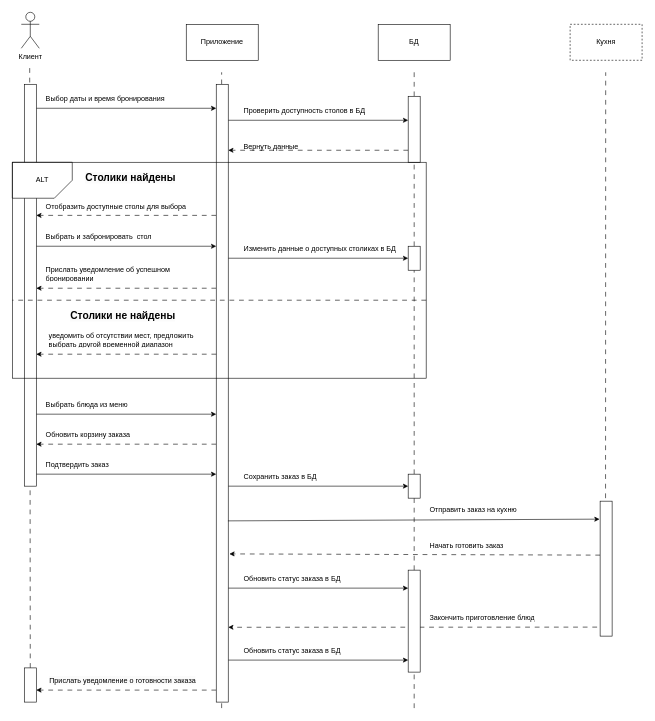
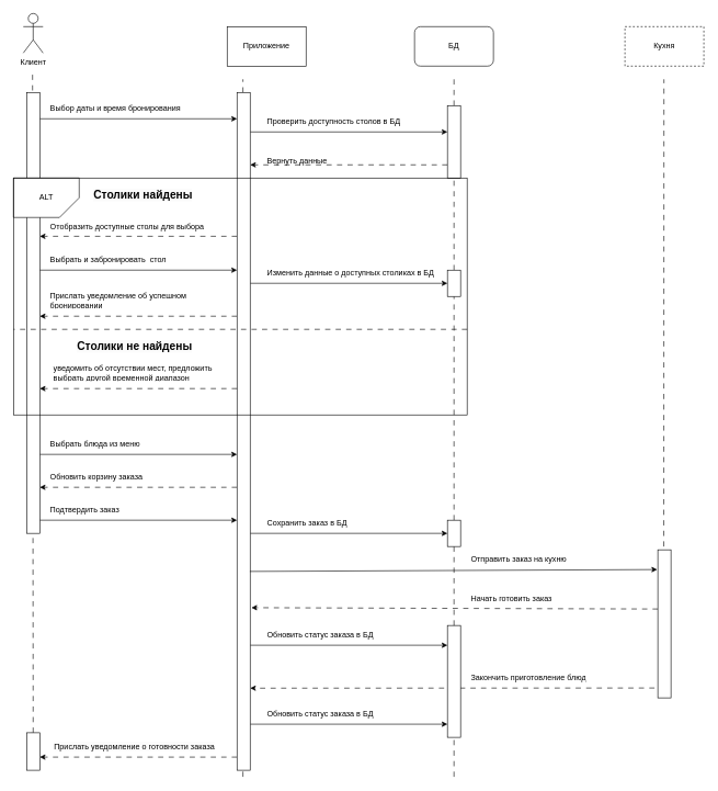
  <mxCell id="0" />
  <mxCell id="1" parent="0" />
  <mxCell id="2" value="" style="endArrow=none;html=1;rounded=0;dashed=1;dashPattern=8 8;" parent="1" source="52" edge="1"><mxGeometry width="50" height="50" relative="1" as="geometry"><mxPoint x="49" y="980" as="sourcePoint" /><mxPoint x="49" y="110" as="targetPoint" /></mxGeometry></mxCell>
  <mxCell id="3" value="" style="endArrow=none;html=1;rounded=0;dashed=1;dashPattern=8 8;" parent="1" edge="1"><mxGeometry width="50" height="50" relative="1" as="geometry"><mxPoint x="369" y="1180" as="sourcePoint" /><mxPoint x="369" y="120" as="targetPoint" /></mxGeometry></mxCell>
  <mxCell id="4" value="Клиент" style="shape=umlActor;verticalLabelPosition=bottom;verticalAlign=top;html=1;outlineConnect=0;" parent="1" vertex="1"><mxGeometry x="35" y="20" width="30" height="60" as="geometry" /></mxCell>
- <mxCell id="5" value="Приложение" style="rounded=0;whiteSpace=wrap;html=1;" parent="1" vertex="1"><mxGeometry x="310" y="40" width="120" height="60" as="geometry" /></mxCell>
+ <mxCell id="5" value="Приложение" style="rounded=0;whiteSpace=wrap;html=1;" parent="1" vertex="1"><mxGeometry x="345" y="40" width="120" height="60" as="geometry" /></mxCell>
  <mxCell id="6" value="" style="endArrow=classic;html=1;rounded=0;" parent="1" edge="1"><mxGeometry width="50" height="50" relative="1" as="geometry"><mxPoint x="60" y="180" as="sourcePoint" /><mxPoint x="360" y="180" as="targetPoint" /></mxGeometry></mxCell>
  <mxCell id="7" value="Выбор даты и время бронирования&amp;nbsp;" style="text;strokeColor=none;fillColor=none;align=left;verticalAlign=middle;spacingLeft=4;spacingRight=4;overflow=hidden;points=[[0,0.5],[1,0.5]];portConstraint=eastwest;rotatable=0;whiteSpace=wrap;html=1;" parent="1" vertex="1"><mxGeometry x="70" y="150" width="250" height="30" as="geometry" /></mxCell>
- <mxCell id="8" value="БД" style="rounded=0;whiteSpace=wrap;html=1;" parent="1" vertex="1"><mxGeometry x="630" y="40" width="120" height="60" as="geometry" /></mxCell>
+ <mxCell id="8" value="БД" style="whiteSpace=wrap;html=1;rounded=1;" parent="1" vertex="1"><mxGeometry x="630" y="40" width="120" height="60" as="geometry" /></mxCell>
  <mxCell id="9" value="" style="endArrow=none;html=1;rounded=0;dashed=1;dashPattern=8 8;" parent="1" source="46" edge="1"><mxGeometry width="50" height="50" relative="1" as="geometry"><mxPoint x="690" y="985" as="sourcePoint" /><mxPoint x="690" y="115" as="targetPoint" /></mxGeometry></mxCell>
  <mxCell id="10" value="" style="endArrow=classic;html=1;rounded=0;" parent="1" edge="1"><mxGeometry width="50" height="50" relative="1" as="geometry"><mxPoint x="380" y="200" as="sourcePoint" /><mxPoint x="680" y="200" as="targetPoint" /></mxGeometry></mxCell>
  <mxCell id="11" value="Проверить доступность столов в БД" style="text;strokeColor=none;fillColor=none;align=left;verticalAlign=middle;spacingLeft=4;spacingRight=4;overflow=hidden;points=[[0,0.5],[1,0.5]];portConstraint=eastwest;rotatable=0;whiteSpace=wrap;html=1;" parent="1" vertex="1"><mxGeometry x="400" y="170" width="230" height="30" as="geometry" /></mxCell>
  <mxCell id="12" value="" style="endArrow=classic;html=1;rounded=0;dashed=1;dashPattern=8 8;" parent="1" edge="1"><mxGeometry width="50" height="50" relative="1" as="geometry"><mxPoint x="680" y="250" as="sourcePoint" /><mxPoint x="380" y="250" as="targetPoint" /></mxGeometry></mxCell>
  <mxCell id="13" value="Вернуть данные" style="text;strokeColor=none;fillColor=none;align=left;verticalAlign=middle;spacingLeft=4;spacingRight=4;overflow=hidden;points=[[0,0.5],[1,0.5]];portConstraint=eastwest;rotatable=0;whiteSpace=wrap;html=1;" parent="1" vertex="1"><mxGeometry x="400" y="230" width="230" height="30" as="geometry" /></mxCell>
  <mxCell id="14" value="" style="endArrow=classic;html=1;rounded=0;dashed=1;dashPattern=8 8;" parent="1" edge="1"><mxGeometry width="50" height="50" relative="1" as="geometry"><mxPoint x="360" y="358.57" as="sourcePoint" /><mxPoint x="60" y="358.57" as="targetPoint" /></mxGeometry></mxCell>
  <mxCell id="15" value="Отобразить доступные столы для выбора" style="text;strokeColor=none;fillColor=none;align=left;verticalAlign=middle;spacingLeft=4;spacingRight=4;overflow=hidden;points=[[0,0.5],[1,0.5]];portConstraint=eastwest;rotatable=0;whiteSpace=wrap;html=1;" parent="1" vertex="1"><mxGeometry x="70" y="330" width="270" height="30" as="geometry" /></mxCell>
  <mxCell id="16" value="" style="endArrow=classic;html=1;rounded=0;" parent="1" edge="1"><mxGeometry width="50" height="50" relative="1" as="geometry"><mxPoint x="60" y="410" as="sourcePoint" /><mxPoint x="360" y="410" as="targetPoint" /></mxGeometry></mxCell>
  <mxCell id="17" value="Выбрать и забронировать&amp;nbsp; стол" style="text;strokeColor=none;fillColor=none;align=left;verticalAlign=middle;spacingLeft=4;spacingRight=4;overflow=hidden;points=[[0,0.5],[1,0.5]];portConstraint=eastwest;rotatable=0;whiteSpace=wrap;html=1;" parent="1" vertex="1"><mxGeometry x="70" y="380" width="250" height="30" as="geometry" /></mxCell>
  <mxCell id="18" value="" style="endArrow=classic;html=1;rounded=0;" parent="1" edge="1"><mxGeometry width="50" height="50" relative="1" as="geometry"><mxPoint x="380" y="430" as="sourcePoint" /><mxPoint x="680" y="430" as="targetPoint" /></mxGeometry></mxCell>
  <mxCell id="19" value="Изменить данные о доступных столиках в БД" style="text;strokeColor=none;fillColor=none;align=left;verticalAlign=middle;spacingLeft=4;spacingRight=4;overflow=hidden;points=[[0,0.5],[1,0.5]];portConstraint=eastwest;rotatable=0;whiteSpace=wrap;html=1;" parent="1" vertex="1"><mxGeometry x="400" y="400" width="280" height="30" as="geometry" /></mxCell>
  <mxCell id="20" value="" style="endArrow=classic;html=1;rounded=0;dashed=1;dashPattern=8 8;" parent="1" edge="1"><mxGeometry width="50" height="50" relative="1" as="geometry"><mxPoint x="360" y="480" as="sourcePoint" /><mxPoint x="60" y="480" as="targetPoint" /></mxGeometry></mxCell>
  <mxCell id="21" value="Прислать уведомление об успешном бронировании" style="text;strokeColor=none;fillColor=none;align=left;verticalAlign=middle;spacingLeft=4;spacingRight=4;overflow=hidden;points=[[0,0.5],[1,0.5]];portConstraint=eastwest;rotatable=0;whiteSpace=wrap;html=1;" parent="1" vertex="1"><mxGeometry x="70" y="440" width="280" height="30" as="geometry" /></mxCell>
  <mxCell id="22" value="" style="endArrow=classic;html=1;rounded=0;" parent="1" edge="1"><mxGeometry width="50" height="50" relative="1" as="geometry"><mxPoint x="60" y="690" as="sourcePoint" /><mxPoint x="360" y="690" as="targetPoint" /></mxGeometry></mxCell>
  <mxCell id="23" value="Выбрать блюда из меню" style="text;strokeColor=none;fillColor=none;align=left;verticalAlign=middle;spacingLeft=4;spacingRight=4;overflow=hidden;points=[[0,0.5],[1,0.5]];portConstraint=eastwest;rotatable=0;whiteSpace=wrap;html=1;" parent="1" vertex="1"><mxGeometry x="70" y="660" width="250" height="30" as="geometry" /></mxCell>
  <mxCell id="24" value="" style="endArrow=classic;html=1;rounded=0;" parent="1" edge="1"><mxGeometry width="50" height="50" relative="1" as="geometry"><mxPoint x="380" y="810" as="sourcePoint" /><mxPoint x="680" y="810" as="targetPoint" /></mxGeometry></mxCell>
  <mxCell id="25" value="Обновить корзину заказа" style="text;strokeColor=none;fillColor=none;align=left;verticalAlign=middle;spacingLeft=4;spacingRight=4;overflow=hidden;points=[[0,0.5],[1,0.5]];portConstraint=eastwest;rotatable=0;whiteSpace=wrap;html=1;" parent="1" vertex="1"><mxGeometry x="70" y="710" width="280" height="30" as="geometry" /></mxCell>
  <mxCell id="26" value="Подтвердить заказ&amp;nbsp;" style="text;strokeColor=none;fillColor=none;align=left;verticalAlign=middle;spacingLeft=4;spacingRight=4;overflow=hidden;points=[[0,0.5],[1,0.5]];portConstraint=eastwest;rotatable=0;whiteSpace=wrap;html=1;" parent="1" vertex="1"><mxGeometry x="70" y="760" width="250" height="30" as="geometry" /></mxCell>
  <mxCell id="27" value="" style="endArrow=classic;html=1;rounded=0;" parent="1" edge="1"><mxGeometry width="50" height="50" relative="1" as="geometry"><mxPoint x="60" y="790" as="sourcePoint" /><mxPoint x="360" y="790" as="targetPoint" /></mxGeometry></mxCell>
  <mxCell id="28" value="" style="endArrow=classic;html=1;rounded=0;dashed=1;dashPattern=8 8;" parent="1" edge="1"><mxGeometry width="50" height="50" relative="1" as="geometry"><mxPoint x="360" y="740" as="sourcePoint" /><mxPoint x="60" y="740" as="targetPoint" /></mxGeometry></mxCell>
  <mxCell id="29" value="Сохранить заказ в БД" style="text;strokeColor=none;fillColor=none;align=left;verticalAlign=middle;spacingLeft=4;spacingRight=4;overflow=hidden;points=[[0,0.5],[1,0.5]];portConstraint=eastwest;rotatable=0;whiteSpace=wrap;html=1;" parent="1" vertex="1"><mxGeometry x="400" y="780" width="280" height="30" as="geometry" /></mxCell>
  <mxCell id="30" value="Кухня" style="rounded=0;whiteSpace=wrap;html=1;dashed=1;" parent="1" vertex="1"><mxGeometry x="950" y="40" width="120" height="60" as="geometry" /></mxCell>
  <mxCell id="31" value="" style="endArrow=none;html=1;rounded=0;dashed=1;dashPattern=8 8;" parent="1" edge="1"><mxGeometry width="50" height="50" relative="1" as="geometry"><mxPoint x="1009" y="990" as="sourcePoint" /><mxPoint x="1009.29" y="120" as="targetPoint" /></mxGeometry></mxCell>
  <mxCell id="32" value="Отправить заказ на кухню" style="text;strokeColor=none;fillColor=none;align=left;verticalAlign=middle;spacingLeft=4;spacingRight=4;overflow=hidden;points=[[0,0.5],[1,0.5]];portConstraint=eastwest;rotatable=0;whiteSpace=wrap;html=1;" parent="1" vertex="1"><mxGeometry x="710" y="835" width="280" height="30" as="geometry" /></mxCell>
  <mxCell id="33" value="" style="endArrow=classic;html=1;rounded=0;dashed=1;dashPattern=8 8;entryX=1.096;entryY=0.695;entryDx=0;entryDy=0;entryPerimeter=0;" parent="1" edge="1"><mxGeometry width="50" height="50" relative="1" as="geometry"><mxPoint x="1000" y="925" as="sourcePoint" /><mxPoint x="381.92" y="922.95" as="targetPoint" /></mxGeometry></mxCell>
  <mxCell id="34" value="Начать готовить заказ" style="text;strokeColor=none;fillColor=none;align=left;verticalAlign=middle;spacingLeft=4;spacingRight=4;overflow=hidden;points=[[0,0.5],[1,0.5]];portConstraint=eastwest;rotatable=0;whiteSpace=wrap;html=1;" parent="1" vertex="1"><mxGeometry x="710" y="895" width="280" height="30" as="geometry" /></mxCell>
  <mxCell id="35" value="" style="endArrow=classic;html=1;rounded=0;" parent="1" edge="1"><mxGeometry width="50" height="50" relative="1" as="geometry"><mxPoint x="380" y="980" as="sourcePoint" /><mxPoint x="680" y="980" as="targetPoint" /></mxGeometry></mxCell>
  <mxCell id="36" value="Обновить статус заказа в БД" style="text;strokeColor=none;fillColor=none;align=left;verticalAlign=middle;spacingLeft=4;spacingRight=4;overflow=hidden;points=[[0,0.5],[1,0.5]];portConstraint=eastwest;rotatable=0;whiteSpace=wrap;html=1;" parent="1" vertex="1"><mxGeometry x="400" y="950" width="280" height="30" as="geometry" /></mxCell>
  <mxCell id="37" value="" style="endArrow=classic;html=1;rounded=0;dashed=1;dashPattern=8 8;" parent="1" edge="1"><mxGeometry width="50" height="50" relative="1" as="geometry"><mxPoint x="360" y="1150" as="sourcePoint" /><mxPoint x="60" y="1150" as="targetPoint" /></mxGeometry></mxCell>
  <mxCell id="38" value="" style="endArrow=classic;html=1;rounded=0;dashed=1;dashPattern=8 8;entryX=1;entryY=0.846;entryDx=0;entryDy=0;entryPerimeter=0;" parent="1" edge="1"><mxGeometry width="50" height="50" relative="1" as="geometry"><mxPoint x="995" y="1045" as="sourcePoint" /><mxPoint x="380" y="1045.26" as="targetPoint" /></mxGeometry></mxCell>
  <mxCell id="39" value="Закончить приготовление блюд" style="text;strokeColor=none;fillColor=none;align=left;verticalAlign=middle;spacingLeft=4;spacingRight=4;overflow=hidden;points=[[0,0.5],[1,0.5]];portConstraint=eastwest;rotatable=0;whiteSpace=wrap;html=1;" parent="1" vertex="1"><mxGeometry x="710" y="1015" width="280" height="30" as="geometry" /></mxCell>
  <mxCell id="40" value="" style="endArrow=classic;html=1;rounded=0;" parent="1" edge="1"><mxGeometry width="50" height="50" relative="1" as="geometry"><mxPoint x="380" y="1100" as="sourcePoint" /><mxPoint x="680" y="1100" as="targetPoint" /></mxGeometry></mxCell>
  <mxCell id="41" value="Обновить статус заказа в БД" style="text;strokeColor=none;fillColor=none;align=left;verticalAlign=middle;spacingLeft=4;spacingRight=4;overflow=hidden;points=[[0,0.5],[1,0.5]];portConstraint=eastwest;rotatable=0;whiteSpace=wrap;html=1;" parent="1" vertex="1"><mxGeometry x="400" y="1070" width="280" height="30" as="geometry" /></mxCell>
  <mxCell id="42" value="&lt;span style=&quot;color: rgb(0, 0, 0); font-family: Helvetica; font-size: 12px; font-style: normal; font-variant-ligatures: normal; font-variant-caps: normal; font-weight: 400; letter-spacing: normal; orphans: 2; text-align: left; text-indent: 0px; text-transform: none; widows: 2; word-spacing: 0px; -webkit-text-stroke-width: 0px; white-space: normal; background-color: rgb(251, 251, 251); text-decoration-thickness: initial; text-decoration-style: initial; text-decoration-color: initial; display: inline !important; float: none;&quot;&gt;Прислать уведомление о готовности заказа&lt;/span&gt;" style="text;whiteSpace=wrap;html=1;" parent="1" vertex="1"><mxGeometry x="80" y="1120" width="320" height="30" as="geometry" /></mxCell>
  <mxCell id="43" value="" style="rounded=0;whiteSpace=wrap;html=1;" parent="1" vertex="1"><mxGeometry x="40" y="140" width="20" height="670" as="geometry" /></mxCell>
  <mxCell id="44" value="" style="rounded=0;whiteSpace=wrap;html=1;" parent="1" vertex="1"><mxGeometry x="360" y="140" width="20" height="1030" as="geometry" /></mxCell>
  <mxCell id="45" value="" style="endArrow=none;html=1;rounded=0;dashed=1;dashPattern=8 8;" parent="1" source="54" target="46" edge="1"><mxGeometry width="50" height="50" relative="1" as="geometry"><mxPoint x="690" y="985" as="sourcePoint" /><mxPoint x="690" y="115" as="targetPoint" /></mxGeometry></mxCell>
  <mxCell id="46" value="" style="rounded=0;whiteSpace=wrap;html=1;" parent="1" vertex="1"><mxGeometry x="680" y="160" width="20" height="110" as="geometry" /></mxCell>
  <mxCell id="47" value="" style="endArrow=none;html=1;rounded=0;dashed=1;dashPattern=8 8;" parent="1" target="48" edge="1"><mxGeometry width="50" height="50" relative="1" as="geometry"><mxPoint x="690" y="1180" as="sourcePoint" /><mxPoint x="690" y="520" as="targetPoint" /></mxGeometry></mxCell>
  <mxCell id="48" value="" style="rounded=0;whiteSpace=wrap;html=1;" parent="1" vertex="1"><mxGeometry x="680" y="950" width="20" height="170" as="geometry" /></mxCell>
  <mxCell id="49" value="" style="rounded=0;whiteSpace=wrap;html=1;" parent="1" vertex="1"><mxGeometry x="1000" y="835" width="20" height="225" as="geometry" /></mxCell>
  <mxCell id="50" value="" style="endArrow=classic;html=1;rounded=0;exitX=0.973;exitY=0.627;exitDx=0;exitDy=0;exitPerimeter=0;" parent="1" edge="1"><mxGeometry width="50" height="50" relative="1" as="geometry"><mxPoint x="379.46" y="867.87" as="sourcePoint" /><mxPoint x="999" y="865" as="targetPoint" /></mxGeometry></mxCell>
  <mxCell id="51" value="" style="endArrow=none;html=1;rounded=0;dashed=1;dashPattern=8 8;" parent="1" target="52" edge="1"><mxGeometry width="50" height="50" relative="1" as="geometry"><mxPoint x="49" y="1130" as="sourcePoint" /><mxPoint x="49" y="260" as="targetPoint" /></mxGeometry></mxCell>
  <mxCell id="52" value="" style="rounded=0;whiteSpace=wrap;html=1;" parent="1" vertex="1"><mxGeometry x="40" y="1113" width="20" height="57" as="geometry" /></mxCell>
  <mxCell id="53" value="" style="endArrow=none;html=1;rounded=0;dashed=1;dashPattern=8 8;" parent="1" source="56" target="54" edge="1"><mxGeometry width="50" height="50" relative="1" as="geometry"><mxPoint x="690" y="730" as="sourcePoint" /><mxPoint x="690" y="420" as="targetPoint" /></mxGeometry></mxCell>
  <mxCell id="54" value="" style="rounded=0;whiteSpace=wrap;html=1;" parent="1" vertex="1"><mxGeometry x="680" y="410" width="20" height="40" as="geometry" /></mxCell>
  <mxCell id="55" value="" style="endArrow=none;html=1;rounded=0;dashed=1;dashPattern=8 8;" parent="1" source="48" target="56" edge="1"><mxGeometry width="50" height="50" relative="1" as="geometry"><mxPoint x="690" y="940" as="sourcePoint" /><mxPoint x="690" y="600" as="targetPoint" /></mxGeometry></mxCell>
  <mxCell id="56" value="" style="rounded=0;whiteSpace=wrap;html=1;" parent="1" vertex="1"><mxGeometry x="680" y="790" width="20" height="40" as="geometry" /></mxCell>
  <mxCell id="57" value="ALT" style="shape=card;whiteSpace=wrap;html=1;direction=south;flipV=1;fillColor=#FFFFFF;" parent="1" vertex="1"><mxGeometry x="20" y="270" width="100" height="60" as="geometry" /></mxCell>
  <mxCell id="58" value="&lt;b style=&quot;forced-color-adjust: none; color: rgb(0, 0, 0); font-family: Helvetica; font-size: 17px; font-style: normal; font-variant-ligatures: normal; font-variant-caps: normal; letter-spacing: normal; orphans: 2; text-align: left; text-indent: 0px; text-transform: none; widows: 2; word-spacing: 0px; -webkit-text-stroke-width: 0px; white-space: normal; background-color: rgb(251, 251, 251); text-decoration-thickness: initial; text-decoration-style: initial; text-decoration-color: initial;&quot;&gt;Столики найдены&lt;/b&gt;" style="text;whiteSpace=wrap;html=1;" parent="1" vertex="1"><mxGeometry x="140" y="280" width="180" height="40" as="geometry" /></mxCell>
  <mxCell id="59" value="" style="endArrow=none;html=1;rounded=0;dashed=1;dashPattern=8 8;endFill=0;" parent="1" edge="1"><mxGeometry width="50" height="50" relative="1" as="geometry"><mxPoint x="710" y="500" as="sourcePoint" /><mxPoint x="20" y="500" as="targetPoint" /></mxGeometry></mxCell>
  <mxCell id="60" value="&lt;b style=&quot;forced-color-adjust: none; color: rgb(0, 0, 0); font-family: Helvetica; font-size: 17px; font-style: normal; font-variant-ligatures: normal; font-variant-caps: normal; letter-spacing: normal; orphans: 2; text-align: left; text-indent: 0px; text-transform: none; widows: 2; word-spacing: 0px; -webkit-text-stroke-width: 0px; white-space: normal; background-color: rgb(251, 251, 251); text-decoration-thickness: initial; text-decoration-style: initial; text-decoration-color: initial;&quot;&gt;Столики не найдены&lt;/b&gt;" style="text;whiteSpace=wrap;html=1;" parent="1" vertex="1"><mxGeometry x="115" y="510" width="180" height="40" as="geometry" /></mxCell>
  <mxCell id="61" value="уведомить об отсутствии мест, предложить выбрать другой временной диапазон" style="text;strokeColor=none;fillColor=none;align=left;verticalAlign=middle;spacingLeft=4;spacingRight=4;overflow=hidden;points=[[0,0.5],[1,0.5]];portConstraint=eastwest;rotatable=0;whiteSpace=wrap;html=1;" parent="1" vertex="1"><mxGeometry x="75" y="550" width="270" height="30" as="geometry" /></mxCell>
  <mxCell id="62" value="" style="endArrow=classic;html=1;rounded=0;dashed=1;dashPattern=8 8;" parent="1" edge="1"><mxGeometry width="50" height="50" relative="1" as="geometry"><mxPoint x="360" y="590" as="sourcePoint" /><mxPoint x="60" y="590" as="targetPoint" /></mxGeometry></mxCell>
  <mxCell id="63" value="" style="rounded=0;whiteSpace=wrap;html=1;fillColor=none;align=left;movable=1;resizable=1;rotatable=1;deletable=1;editable=1;locked=0;connectable=1;" parent="1" vertex="1"><mxGeometry x="20" y="270" width="690" height="360" as="geometry" /></mxCell>
